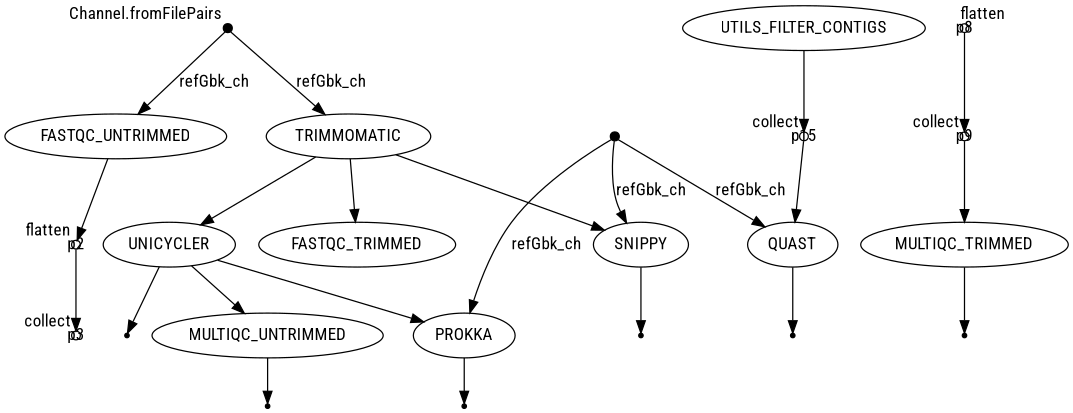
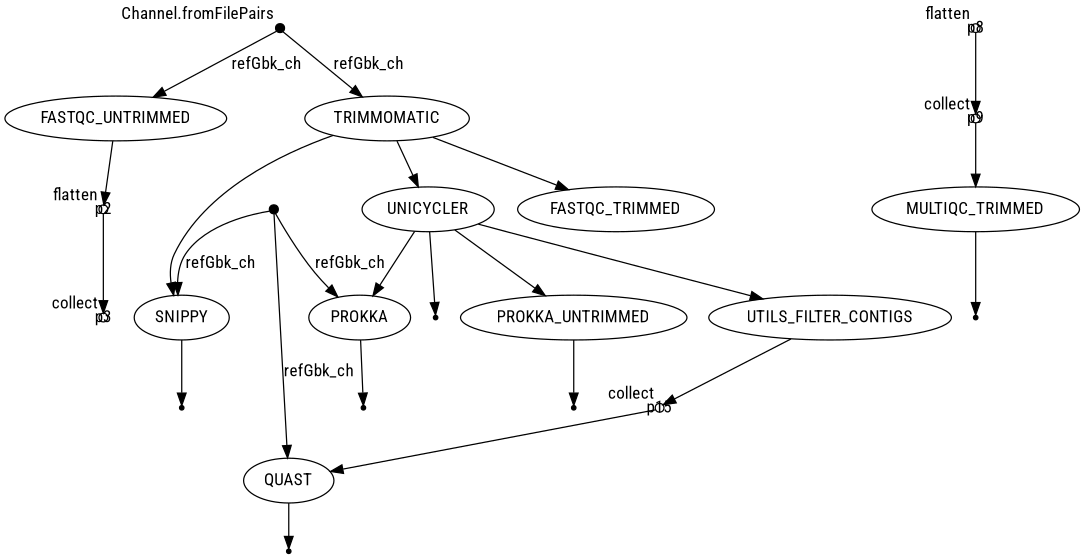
  digraph {
    fontname="Roboto Condensed"
    node [fontname="Roboto Condensed"]
    edge [fontname="Roboto Condensed"]
    p0 [fixedsize=true shape=point width=0.1 xlabel="Channel.fromFilePairs"]
    n2 [label=FASTQC_UNTRIMMED]
    n3 [label=TRIMMOMATIC]
    p2 [fixedsize=true shape=circle width=0.1 xlabel=flatten]
    n5 [label=FASTQC_TRIMMED]
    n6 [label=UNICYCLER]
    n7 [label=SNIPPY]
    p3 [fixedsize=true shape=circle width=0.1 xlabel=collect]
-   n9 [label=MULTIQC_UNTRIMMED]
+   n9 [label=PROKKA_UNTRIMMED]
    p5 [shape=point]
    n11 [label=UTILS_FILTER_CONTIGS]
    p13 [shape=point]
    n13 [label=PROKKA]
    p22 [shape=point]
    p8 [fixedsize=true shape=circle width=0.1 xlabel=flatten]
    p9 [fixedsize=true shape=circle width=0.1 xlabel=collect]
    n17 [label=MULTIQC_TRIMMED]
    p11 [shape=point]
    p15 [fixedsize=true shape=circle width=0.1 xlabel=collect]
    p20 [shape=point]
    n21 [label=QUAST]
    p18 [shape=point]
    p16 [fixedsize=true shape=point width=0.1]
    p0 -> n2 [label=refGbk_ch]
    p0 -> n3 [label=refGbk_ch]
    n2 -> p2
    n3 -> n5
    n3 -> n6
    n3 -> n7
    p2 -> p3
    n6 -> n9
+   n6 -> n11
    n6 -> p13
    n6 -> n13
    n7 -> p22
    n9 -> p5
    n11 -> p15
    n13 -> p20
    p8 -> p9
    p9 -> n17
    n17 -> p11
    p15 -> n21
    n21 -> p18
    p16 -> n7 [label=refGbk_ch]
    p16 -> n13 [label=refGbk_ch]
    p16 -> n21 [label=refGbk_ch]
  }
